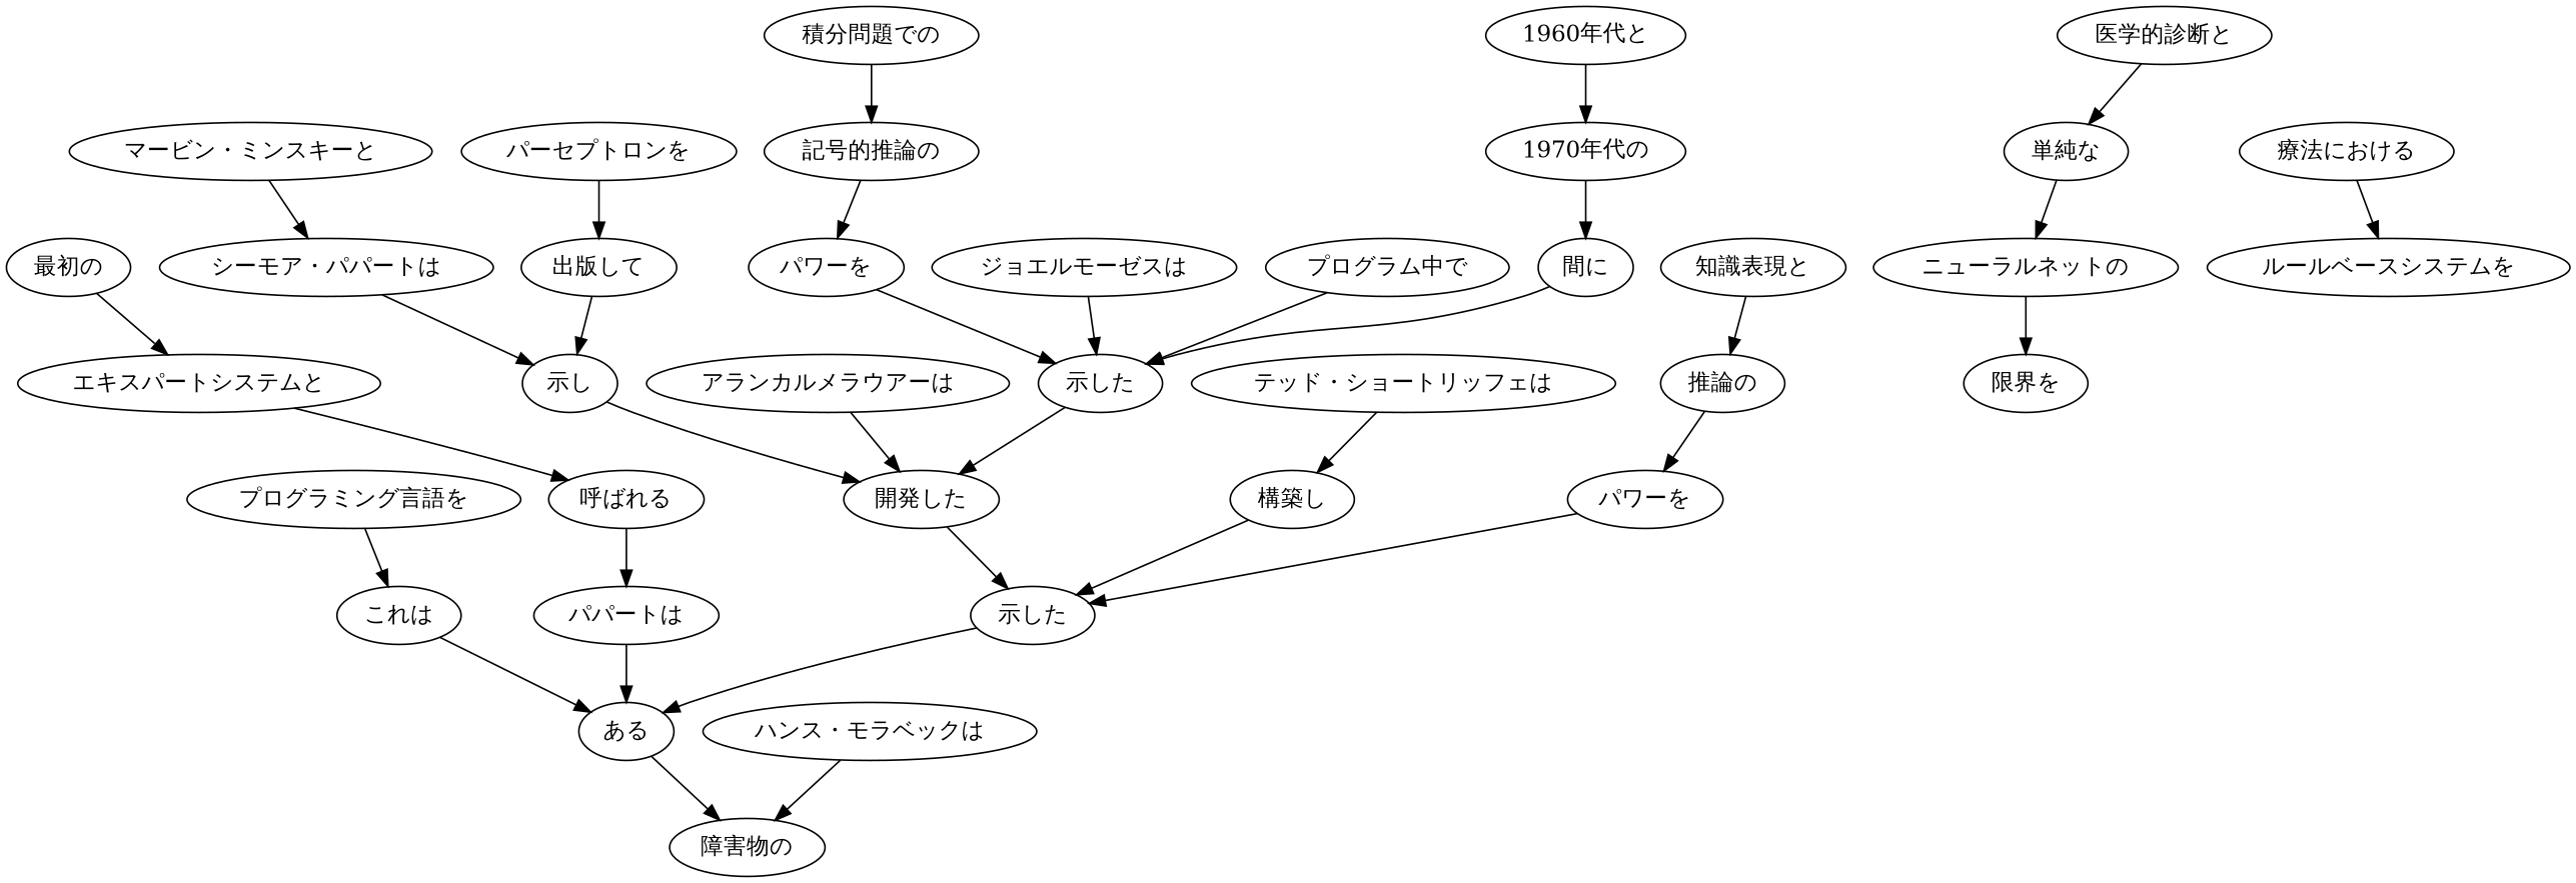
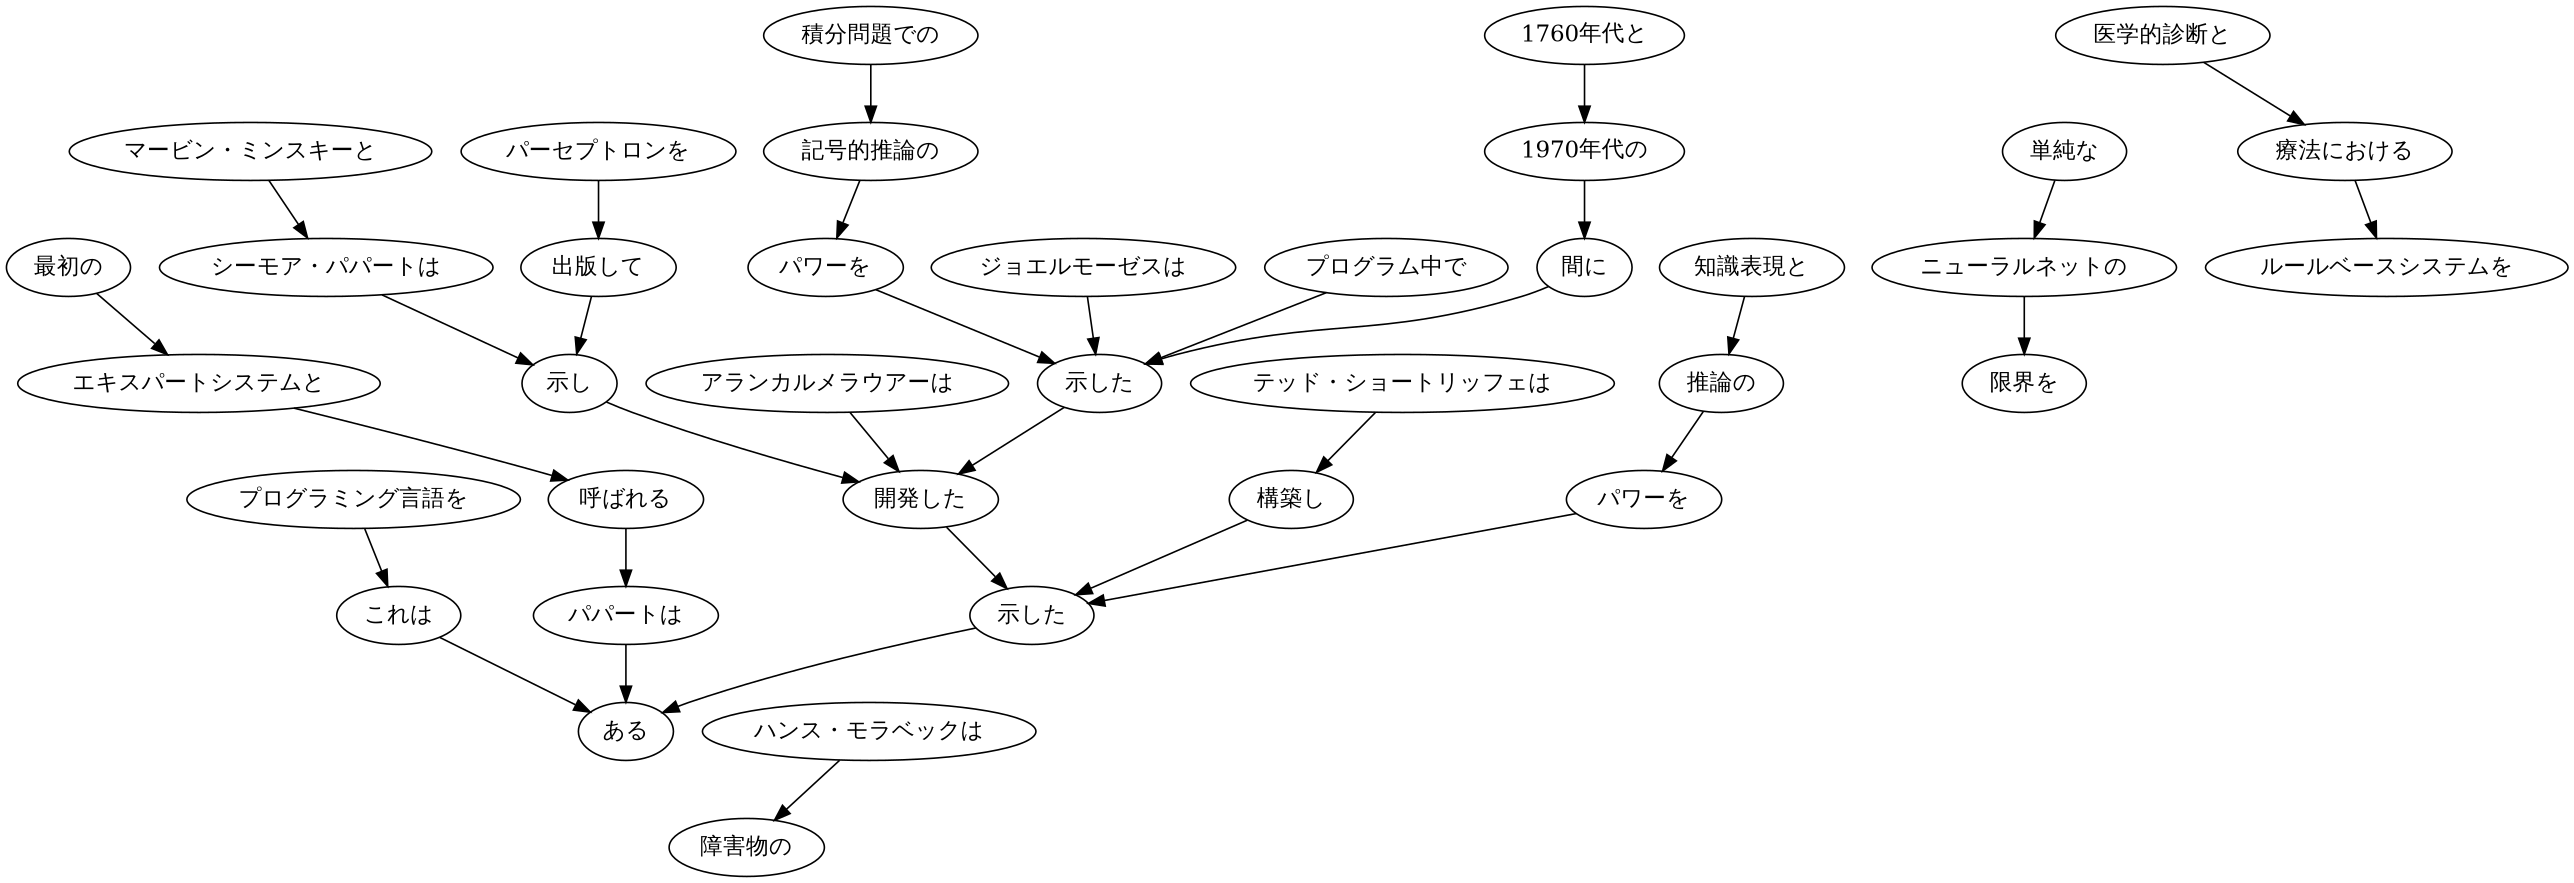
  digraph {
-   n1 [label="1960年代と"]
+   n1 [label="1760年代と"]
    n2 [label="1970年代の"]
    n3 [label="間に"]
    n4 [label="示した"]
    n5 [label="開発した"]
    n6 [label="示した"]
    n7 [label="ジョエルモーゼスは"]
    n8 [label="プログラム中で"]
    n9 [label="積分問題での"]
    n10 [label="記号的推論の"]
    n11 [label="パワーを"]
    n12 [label="ある"]
    n13 [label="マービン・ミンスキーと"]
    n14 [label="シーモア・パパートは"]
    n15 [label="示し"]
    n16 [label="パーセプトロンを"]
    n17 [label="出版して"]
    n18 [label="単純な"]
    n19 [label="ニューラルネットの"]
    n20 [label="限界を"]
    n21 [label="アランカルメラウアーは"]
    n22 [label="プログラミング言語を"]
    n23 [label="これは"]
    n24 [label="障害物の"]
    n25 [label="テッド・ショートリッフェは"]
    n26 [label="構築し"]
    n27 [label="医学的診断と"]
    n28 [label="療法における"]
    n29 [label="ルールベースシステムを"]
    n30 [label="知識表現と"]
    n31 [label="推論の"]
    n32 [label="パワーを"]
    n33 [label="最初の"]
    n34 [label="エキスパートシステムと"]
    n35 [label="呼ばれる"]
    n36 [label="パパートは"]
    n37 [label="ハンス・モラベックは"]
    n1 -> n2
    n2 -> n3
    n3 -> n4
    n4 -> n5
    n5 -> n6
    n6 -> n12
    n7 -> n4
    n8 -> n4
    n9 -> n10
    n10 -> n11
    n11 -> n4
-   n12 -> n24
    n13 -> n14
    n14 -> n15
    n15 -> n5
    n16 -> n17
    n17 -> n15
    n18 -> n19
    n19 -> n20
    n21 -> n5
    n22 -> n23
    n23 -> n12
    n25 -> n26
    n26 -> n6
-   n27 -> n18
+   n27 -> n28
    n28 -> n29
    n30 -> n31
    n31 -> n32
    n32 -> n6
    n33 -> n34
    n34 -> n35
    n35 -> n36
    n36 -> n12
    n37 -> n24
  }
